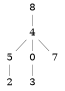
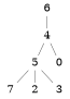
  digraph {
    node [fontsize=32 shape=plaintext]
    edge [arrowhead=none]
-   6 [label=8]
+   6
    4
    5
    0
    n5 [label=7]
    2
    3
    6 -> 4
    4 -> 5
    4 -> 0
-   4 -> n5
+   5 -> n5
    5 -> 2
-   0 -> 3
+   5 -> 3
  }
